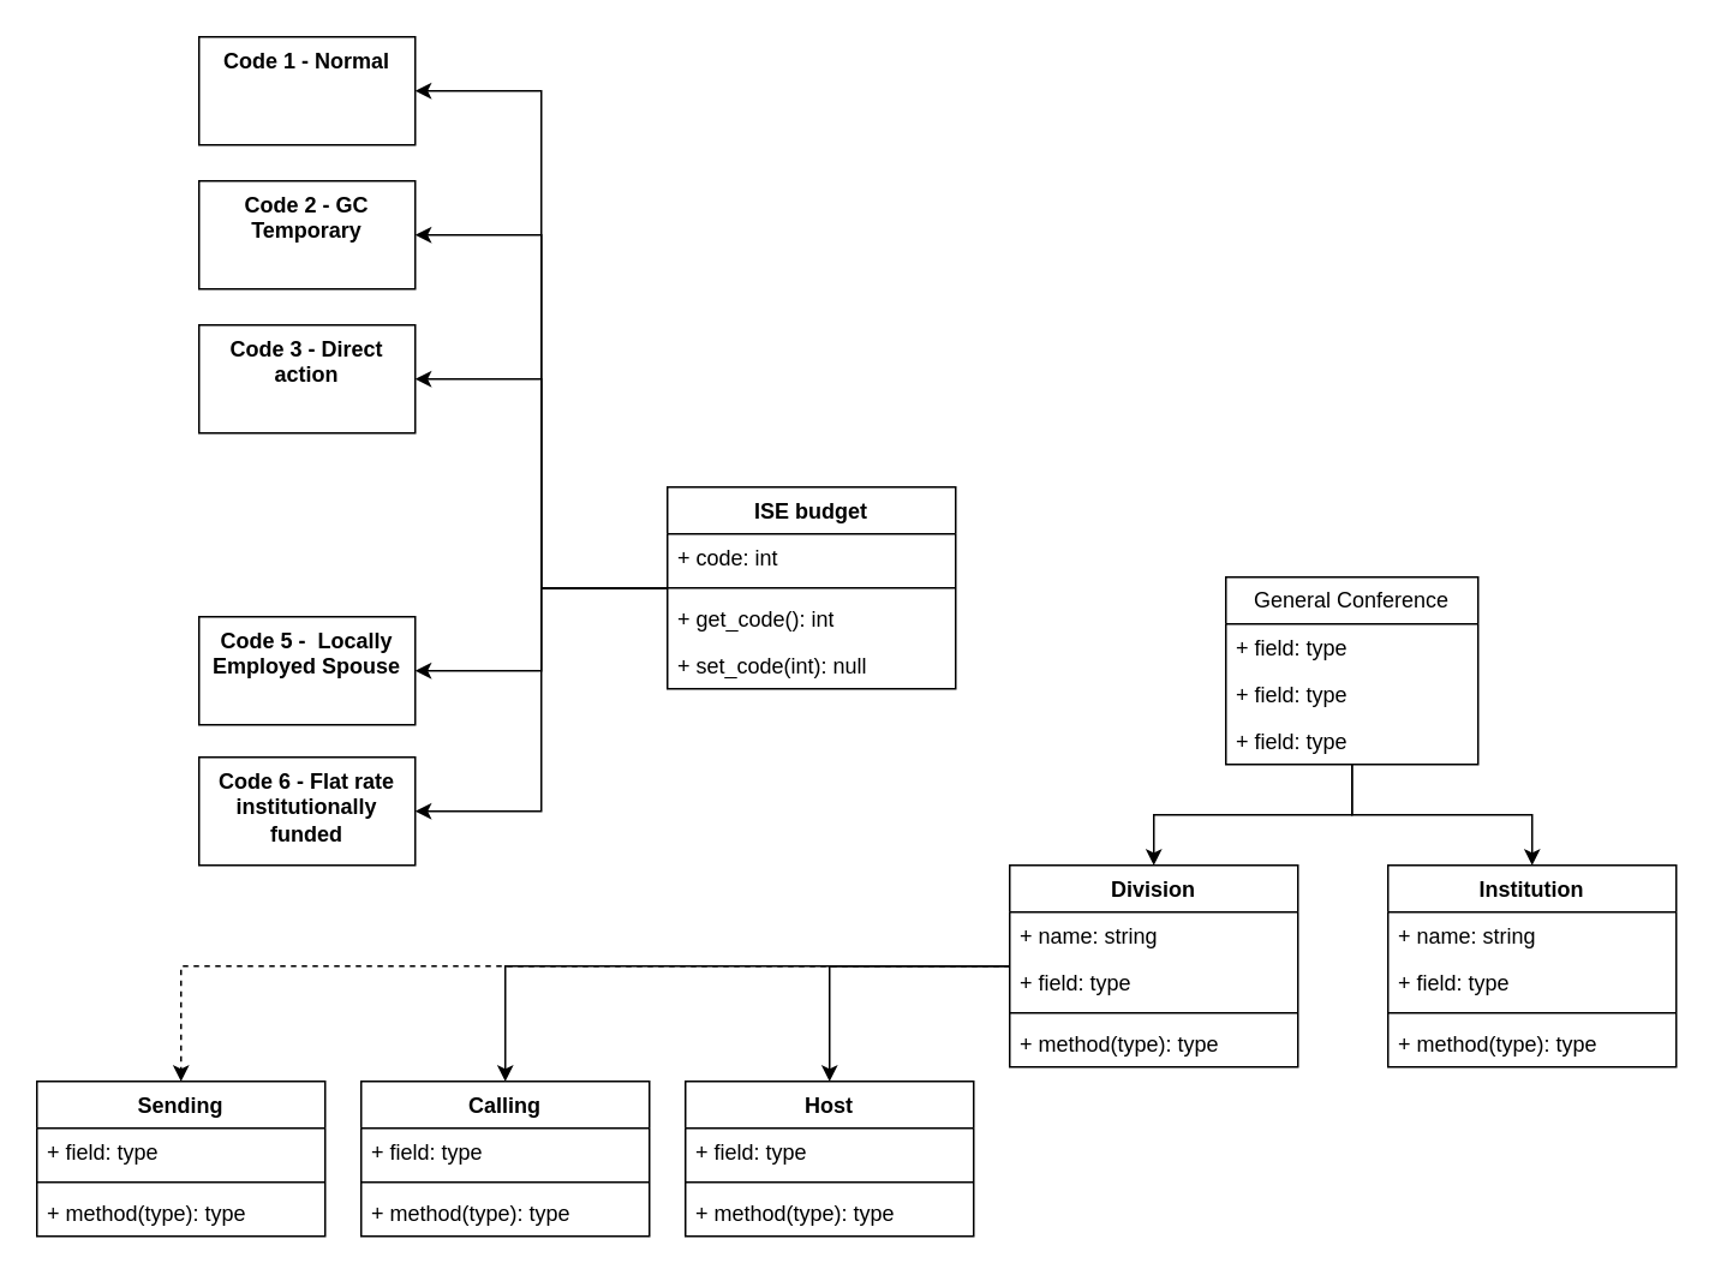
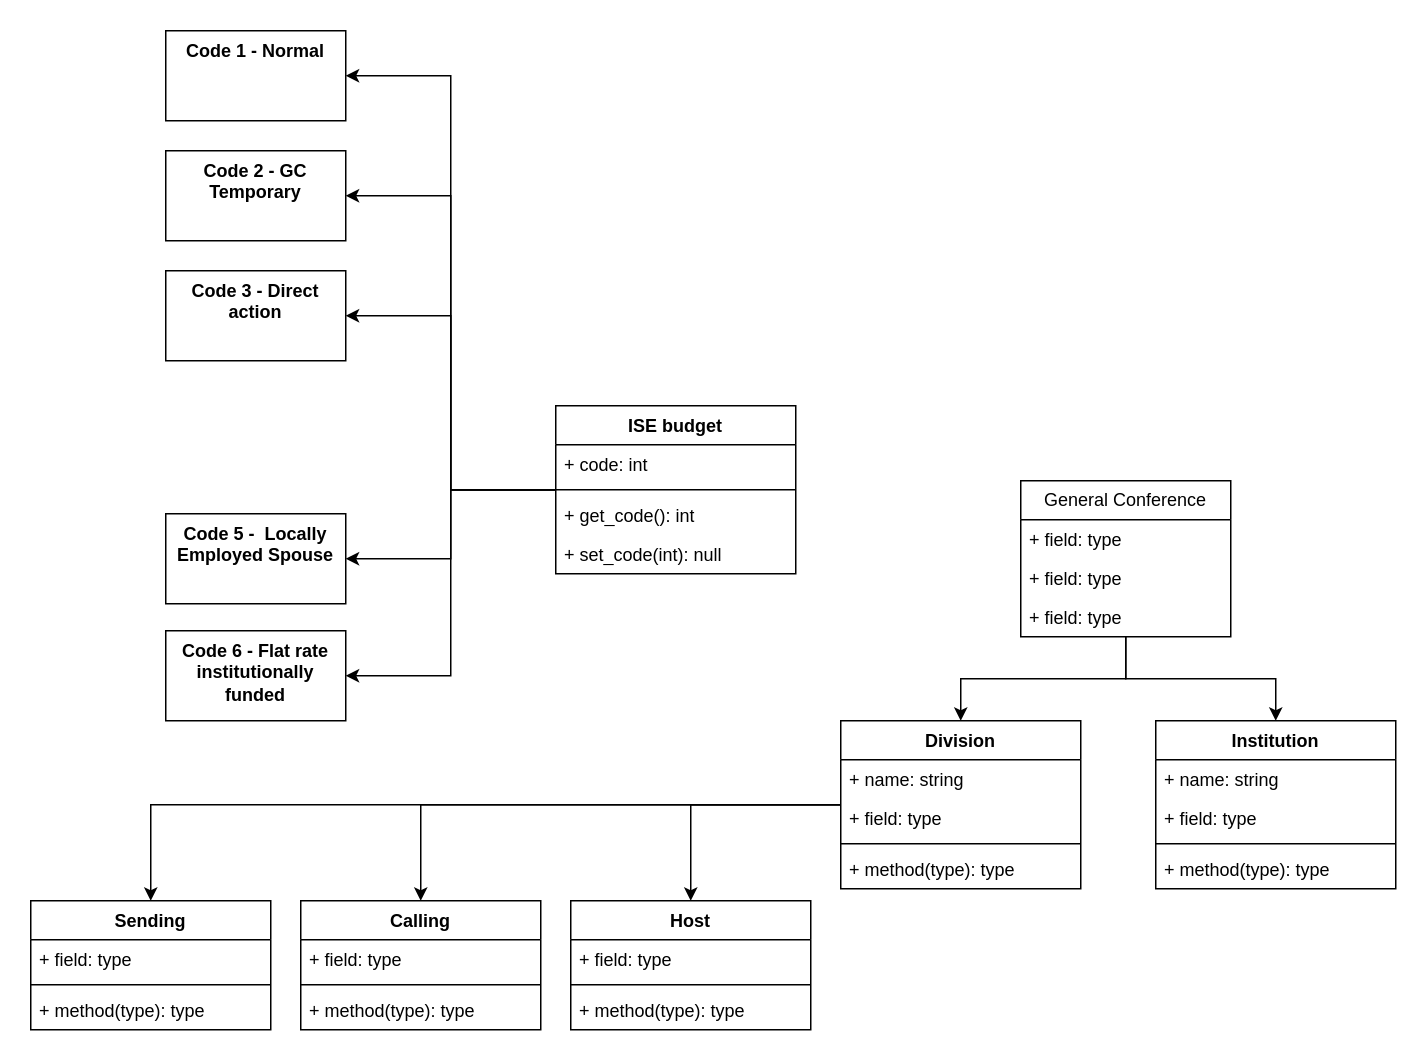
  <mxCell id="0" />
  <mxCell id="1" parent="0" />
  <mxCell id="2" style="edgeStyle=orthogonalEdgeStyle;rounded=0;orthogonalLoop=1;jettySize=auto;html=1;entryX=0.5;entryY=0;entryDx=0;entryDy=0;" edge="1" parent="1" source="4" target="16"><mxGeometry relative="1" as="geometry" /></mxCell>
  <mxCell id="3" style="edgeStyle=orthogonalEdgeStyle;rounded=0;orthogonalLoop=1;jettySize=auto;html=1;entryX=0.5;entryY=0;entryDx=0;entryDy=0;" edge="1" parent="1" source="4" target="8"><mxGeometry relative="1" as="geometry" /></mxCell>
  <mxCell id="4" value="General Conference" style="swimlane;fontStyle=0;childLayout=stackLayout;horizontal=1;startSize=26;fillColor=none;horizontalStack=0;resizeParent=1;resizeParentMax=0;resizeLast=0;collapsible=1;marginBottom=0;whiteSpace=wrap;html=1;" vertex="1" parent="1"><mxGeometry x="680" y="320" width="140" height="104" as="geometry" /></mxCell>
  <mxCell id="5" value="+ field: type" style="text;strokeColor=none;fillColor=none;align=left;verticalAlign=top;spacingLeft=4;spacingRight=4;overflow=hidden;rotatable=0;points=[[0,0.5],[1,0.5]];portConstraint=eastwest;whiteSpace=wrap;html=1;" vertex="1" parent="4"><mxGeometry y="26" width="140" height="26" as="geometry" /></mxCell>
  <mxCell id="6" value="+ field: type" style="text;strokeColor=none;fillColor=none;align=left;verticalAlign=top;spacingLeft=4;spacingRight=4;overflow=hidden;rotatable=0;points=[[0,0.5],[1,0.5]];portConstraint=eastwest;whiteSpace=wrap;html=1;" vertex="1" parent="4"><mxGeometry y="52" width="140" height="26" as="geometry" /></mxCell>
  <mxCell id="7" value="+ field: type" style="text;strokeColor=none;fillColor=none;align=left;verticalAlign=top;spacingLeft=4;spacingRight=4;overflow=hidden;rotatable=0;points=[[0,0.5],[1,0.5]];portConstraint=eastwest;whiteSpace=wrap;html=1;" vertex="1" parent="4"><mxGeometry y="78" width="140" height="26" as="geometry" /></mxCell>
  <mxCell id="8" value="Institution" style="swimlane;fontStyle=1;align=center;verticalAlign=top;childLayout=stackLayout;horizontal=1;startSize=26;horizontalStack=0;resizeParent=1;resizeParentMax=0;resizeLast=0;collapsible=1;marginBottom=0;whiteSpace=wrap;html=1;" vertex="1" parent="1"><mxGeometry x="770" y="480" width="160" height="112" as="geometry" /></mxCell>
  <mxCell id="9" value="+ name: string" style="text;strokeColor=none;fillColor=none;align=left;verticalAlign=top;spacingLeft=4;spacingRight=4;overflow=hidden;rotatable=0;points=[[0,0.5],[1,0.5]];portConstraint=eastwest;whiteSpace=wrap;html=1;" vertex="1" parent="8"><mxGeometry y="26" width="160" height="26" as="geometry" /></mxCell>
  <mxCell id="10" value="+ field: type" style="text;strokeColor=none;fillColor=none;align=left;verticalAlign=top;spacingLeft=4;spacingRight=4;overflow=hidden;rotatable=0;points=[[0,0.5],[1,0.5]];portConstraint=eastwest;whiteSpace=wrap;html=1;" vertex="1" parent="8"><mxGeometry y="52" width="160" height="26" as="geometry" /></mxCell>
  <mxCell id="11" value="" style="line;strokeWidth=1;fillColor=none;align=left;verticalAlign=middle;spacingTop=-1;spacingLeft=3;spacingRight=3;rotatable=0;labelPosition=right;points=[];portConstraint=eastwest;strokeColor=inherit;" vertex="1" parent="8"><mxGeometry y="78" width="160" height="8" as="geometry" /></mxCell>
  <mxCell id="12" value="+ method(type): type" style="text;strokeColor=none;fillColor=none;align=left;verticalAlign=top;spacingLeft=4;spacingRight=4;overflow=hidden;rotatable=0;points=[[0,0.5],[1,0.5]];portConstraint=eastwest;whiteSpace=wrap;html=1;" vertex="1" parent="8"><mxGeometry y="86" width="160" height="26" as="geometry" /></mxCell>
- <mxCell id="13" style="edgeStyle=orthogonalEdgeStyle;rounded=0;orthogonalLoop=1;jettySize=auto;html=1;entryX=0.5;entryY=0;entryDx=0;entryDy=0;dashed=1;" edge="1" parent="1" source="16" target="21"><mxGeometry relative="1" as="geometry" /></mxCell>
+ <mxCell id="13" style="edgeStyle=orthogonalEdgeStyle;rounded=0;orthogonalLoop=1;jettySize=auto;html=1;entryX=0.5;entryY=0;entryDx=0;entryDy=0;" edge="1" parent="1" source="16" target="21"><mxGeometry relative="1" as="geometry" /></mxCell>
  <mxCell id="14" style="edgeStyle=orthogonalEdgeStyle;rounded=0;orthogonalLoop=1;jettySize=auto;html=1;entryX=0.5;entryY=0;entryDx=0;entryDy=0;" edge="1" parent="1" source="16" target="25"><mxGeometry relative="1" as="geometry" /></mxCell>
  <mxCell id="15" style="edgeStyle=orthogonalEdgeStyle;rounded=0;orthogonalLoop=1;jettySize=auto;html=1;entryX=0.5;entryY=0;entryDx=0;entryDy=0;" edge="1" parent="1" source="16" target="29"><mxGeometry relative="1" as="geometry" /></mxCell>
  <mxCell id="16" value="Division" style="swimlane;fontStyle=1;align=center;verticalAlign=top;childLayout=stackLayout;horizontal=1;startSize=26;horizontalStack=0;resizeParent=1;resizeParentMax=0;resizeLast=0;collapsible=1;marginBottom=0;whiteSpace=wrap;html=1;" vertex="1" parent="1"><mxGeometry x="560" y="480" width="160" height="112" as="geometry" /></mxCell>
  <mxCell id="17" value="+ name: string" style="text;strokeColor=none;fillColor=none;align=left;verticalAlign=top;spacingLeft=4;spacingRight=4;overflow=hidden;rotatable=0;points=[[0,0.5],[1,0.5]];portConstraint=eastwest;whiteSpace=wrap;html=1;" vertex="1" parent="16"><mxGeometry y="26" width="160" height="26" as="geometry" /></mxCell>
  <mxCell id="18" value="+ field: type" style="text;strokeColor=none;fillColor=none;align=left;verticalAlign=top;spacingLeft=4;spacingRight=4;overflow=hidden;rotatable=0;points=[[0,0.5],[1,0.5]];portConstraint=eastwest;whiteSpace=wrap;html=1;" vertex="1" parent="16"><mxGeometry y="52" width="160" height="26" as="geometry" /></mxCell>
  <mxCell id="19" value="" style="line;strokeWidth=1;fillColor=none;align=left;verticalAlign=middle;spacingTop=-1;spacingLeft=3;spacingRight=3;rotatable=0;labelPosition=right;points=[];portConstraint=eastwest;strokeColor=inherit;" vertex="1" parent="16"><mxGeometry y="78" width="160" height="8" as="geometry" /></mxCell>
  <mxCell id="20" value="+ method(type): type" style="text;strokeColor=none;fillColor=none;align=left;verticalAlign=top;spacingLeft=4;spacingRight=4;overflow=hidden;rotatable=0;points=[[0,0.5],[1,0.5]];portConstraint=eastwest;whiteSpace=wrap;html=1;" vertex="1" parent="16"><mxGeometry y="86" width="160" height="26" as="geometry" /></mxCell>
  <mxCell id="21" value="Sending" style="swimlane;fontStyle=1;align=center;verticalAlign=top;childLayout=stackLayout;horizontal=1;startSize=26;horizontalStack=0;resizeParent=1;resizeParentMax=0;resizeLast=0;collapsible=1;marginBottom=0;whiteSpace=wrap;html=1;" vertex="1" parent="1"><mxGeometry x="20" y="600" width="160" height="86" as="geometry" /></mxCell>
  <mxCell id="22" value="+ field: type" style="text;strokeColor=none;fillColor=none;align=left;verticalAlign=top;spacingLeft=4;spacingRight=4;overflow=hidden;rotatable=0;points=[[0,0.5],[1,0.5]];portConstraint=eastwest;whiteSpace=wrap;html=1;" vertex="1" parent="21"><mxGeometry y="26" width="160" height="26" as="geometry" /></mxCell>
  <mxCell id="23" value="" style="line;strokeWidth=1;fillColor=none;align=left;verticalAlign=middle;spacingTop=-1;spacingLeft=3;spacingRight=3;rotatable=0;labelPosition=right;points=[];portConstraint=eastwest;strokeColor=inherit;" vertex="1" parent="21"><mxGeometry y="52" width="160" height="8" as="geometry" /></mxCell>
  <mxCell id="24" value="+ method(type): type" style="text;strokeColor=none;fillColor=none;align=left;verticalAlign=top;spacingLeft=4;spacingRight=4;overflow=hidden;rotatable=0;points=[[0,0.5],[1,0.5]];portConstraint=eastwest;whiteSpace=wrap;html=1;" vertex="1" parent="21"><mxGeometry y="60" width="160" height="26" as="geometry" /></mxCell>
  <mxCell id="25" value="Calling" style="swimlane;fontStyle=1;align=center;verticalAlign=top;childLayout=stackLayout;horizontal=1;startSize=26;horizontalStack=0;resizeParent=1;resizeParentMax=0;resizeLast=0;collapsible=1;marginBottom=0;whiteSpace=wrap;html=1;" vertex="1" parent="1"><mxGeometry x="200" y="600" width="160" height="86" as="geometry" /></mxCell>
  <mxCell id="26" value="+ field: type" style="text;strokeColor=none;fillColor=none;align=left;verticalAlign=top;spacingLeft=4;spacingRight=4;overflow=hidden;rotatable=0;points=[[0,0.5],[1,0.5]];portConstraint=eastwest;whiteSpace=wrap;html=1;" vertex="1" parent="25"><mxGeometry y="26" width="160" height="26" as="geometry" /></mxCell>
  <mxCell id="27" value="" style="line;strokeWidth=1;fillColor=none;align=left;verticalAlign=middle;spacingTop=-1;spacingLeft=3;spacingRight=3;rotatable=0;labelPosition=right;points=[];portConstraint=eastwest;strokeColor=inherit;" vertex="1" parent="25"><mxGeometry y="52" width="160" height="8" as="geometry" /></mxCell>
  <mxCell id="28" value="+ method(type): type" style="text;strokeColor=none;fillColor=none;align=left;verticalAlign=top;spacingLeft=4;spacingRight=4;overflow=hidden;rotatable=0;points=[[0,0.5],[1,0.5]];portConstraint=eastwest;whiteSpace=wrap;html=1;" vertex="1" parent="25"><mxGeometry y="60" width="160" height="26" as="geometry" /></mxCell>
  <mxCell id="29" value="Host" style="swimlane;fontStyle=1;align=center;verticalAlign=top;childLayout=stackLayout;horizontal=1;startSize=26;horizontalStack=0;resizeParent=1;resizeParentMax=0;resizeLast=0;collapsible=1;marginBottom=0;whiteSpace=wrap;html=1;" vertex="1" parent="1"><mxGeometry x="380" y="600" width="160" height="86" as="geometry" /></mxCell>
  <mxCell id="30" value="+ field: type" style="text;strokeColor=none;fillColor=none;align=left;verticalAlign=top;spacingLeft=4;spacingRight=4;overflow=hidden;rotatable=0;points=[[0,0.5],[1,0.5]];portConstraint=eastwest;whiteSpace=wrap;html=1;" vertex="1" parent="29"><mxGeometry y="26" width="160" height="26" as="geometry" /></mxCell>
  <mxCell id="31" value="" style="line;strokeWidth=1;fillColor=none;align=left;verticalAlign=middle;spacingTop=-1;spacingLeft=3;spacingRight=3;rotatable=0;labelPosition=right;points=[];portConstraint=eastwest;strokeColor=inherit;" vertex="1" parent="29"><mxGeometry y="52" width="160" height="8" as="geometry" /></mxCell>
  <mxCell id="32" value="+ method(type): type" style="text;strokeColor=none;fillColor=none;align=left;verticalAlign=top;spacingLeft=4;spacingRight=4;overflow=hidden;rotatable=0;points=[[0,0.5],[1,0.5]];portConstraint=eastwest;whiteSpace=wrap;html=1;" vertex="1" parent="29"><mxGeometry y="60" width="160" height="26" as="geometry" /></mxCell>
  <mxCell id="33" value="" style="edgeStyle=orthogonalEdgeStyle;rounded=0;orthogonalLoop=1;jettySize=auto;html=1;" edge="1" parent="1" source="37" target="42"><mxGeometry relative="1" as="geometry"><Array as="points"><mxPoint y="326" x="300" /><mxPoint y="130" x="300" /></Array></mxGeometry></mxCell>
  <mxCell id="34" style="edgeStyle=orthogonalEdgeStyle;rounded=0;orthogonalLoop=1;jettySize=auto;html=1;entryX=1;entryY=0.5;entryDx=0;entryDy=0;" edge="1" parent="1" source="37" target="43"><mxGeometry relative="1" as="geometry"><Array as="points"><mxPoint y="326" x="300" /><mxPoint y="210" x="300" /></Array></mxGeometry></mxCell>
  <mxCell id="35" style="edgeStyle=orthogonalEdgeStyle;rounded=0;orthogonalLoop=1;jettySize=auto;html=1;entryX=1;entryY=0.5;entryDx=0;entryDy=0;" edge="1" parent="1" source="37" target="44"><mxGeometry relative="1" as="geometry" /></mxCell>
  <mxCell id="36" style="edgeStyle=orthogonalEdgeStyle;rounded=0;orthogonalLoop=1;jettySize=auto;html=1;entryX=1;entryY=0.5;entryDx=0;entryDy=0;" edge="1" parent="1" source="37" target="46"><mxGeometry relative="1" as="geometry" /></mxCell>
  <mxCell id="37" value="ISE budget" style="swimlane;fontStyle=1;align=center;verticalAlign=top;childLayout=stackLayout;horizontal=1;startSize=26;horizontalStack=0;resizeParent=1;resizeParentMax=0;resizeLast=0;collapsible=1;marginBottom=0;whiteSpace=wrap;html=1;" vertex="1" parent="1"><mxGeometry x="370" y="270" width="160" height="112" as="geometry" /></mxCell>
  <mxCell id="38" value="+ code: int" style="text;strokeColor=none;fillColor=none;align=left;verticalAlign=top;spacingLeft=4;spacingRight=4;overflow=hidden;rotatable=0;points=[[0,0.5],[1,0.5]];portConstraint=eastwest;whiteSpace=wrap;html=1;" vertex="1" parent="37"><mxGeometry y="26" width="160" height="26" as="geometry" /></mxCell>
  <mxCell id="39" value="" style="line;strokeWidth=1;fillColor=none;align=left;verticalAlign=middle;spacingTop=-1;spacingLeft=3;spacingRight=3;rotatable=0;labelPosition=right;points=[];portConstraint=eastwest;strokeColor=inherit;" vertex="1" parent="37"><mxGeometry y="52" width="160" height="8" as="geometry" /></mxCell>
  <mxCell id="40" value="+ get_code(): int" style="text;strokeColor=none;fillColor=none;align=left;verticalAlign=top;spacingLeft=4;spacingRight=4;overflow=hidden;rotatable=0;points=[[0,0.5],[1,0.5]];portConstraint=eastwest;whiteSpace=wrap;html=1;" vertex="1" parent="37"><mxGeometry y="60" width="160" height="26" as="geometry" /></mxCell>
  <mxCell id="41" value="+ set_code(int): null" style="text;strokeColor=none;fillColor=none;align=left;verticalAlign=top;spacingLeft=4;spacingRight=4;overflow=hidden;rotatable=0;points=[[0,0.5],[1,0.5]];portConstraint=eastwest;whiteSpace=wrap;html=1;" vertex="1" parent="37"><mxGeometry y="86" width="160" height="26" as="geometry" /></mxCell>
  <mxCell id="42" value="Code 2 - GC Temporary" style="whiteSpace=wrap;html=1;verticalAlign=top;fontStyle=1;startSize=26;" vertex="1" parent="1"><mxGeometry x="110" y="100" width="120" height="60" as="geometry" /></mxCell>
  <mxCell id="43" value="Code 3 - Direct action" style="whiteSpace=wrap;html=1;verticalAlign=top;fontStyle=1;startSize=26;" vertex="1" parent="1"><mxGeometry x="110" y="180" width="120" height="60" as="geometry" /></mxCell>
  <mxCell id="44" value="Code 5 -&amp;nbsp; Locally Employed Spouse" style="whiteSpace=wrap;html=1;verticalAlign=top;fontStyle=1;startSize=26;" vertex="1" parent="1"><mxGeometry x="110" y="342" width="120" height="60" as="geometry" /></mxCell>
  <mxCell id="45" value="Code 6 - Flat rate institutionally funded" style="whiteSpace=wrap;html=1;verticalAlign=top;fontStyle=1;startSize=26;" vertex="1" parent="1"><mxGeometry x="110" y="420" width="120" height="60" as="geometry" /></mxCell>
  <mxCell id="46" value="Code 1 - Normal" style="whiteSpace=wrap;html=1;verticalAlign=top;fontStyle=1;startSize=26;" vertex="1" parent="1"><mxGeometry x="110" y="20" width="120" height="60" as="geometry" /></mxCell>
  <mxCell id="47" style="edgeStyle=orthogonalEdgeStyle;rounded=0;orthogonalLoop=1;jettySize=auto;html=1;entryX=1;entryY=0.5;entryDx=0;entryDy=0;" edge="1" parent="1" source="37" target="45"><mxGeometry relative="1" as="geometry"><Array as="points"><mxPoint y="326" x="300" /><mxPoint y="450" x="300" /></Array></mxGeometry></mxCell>
